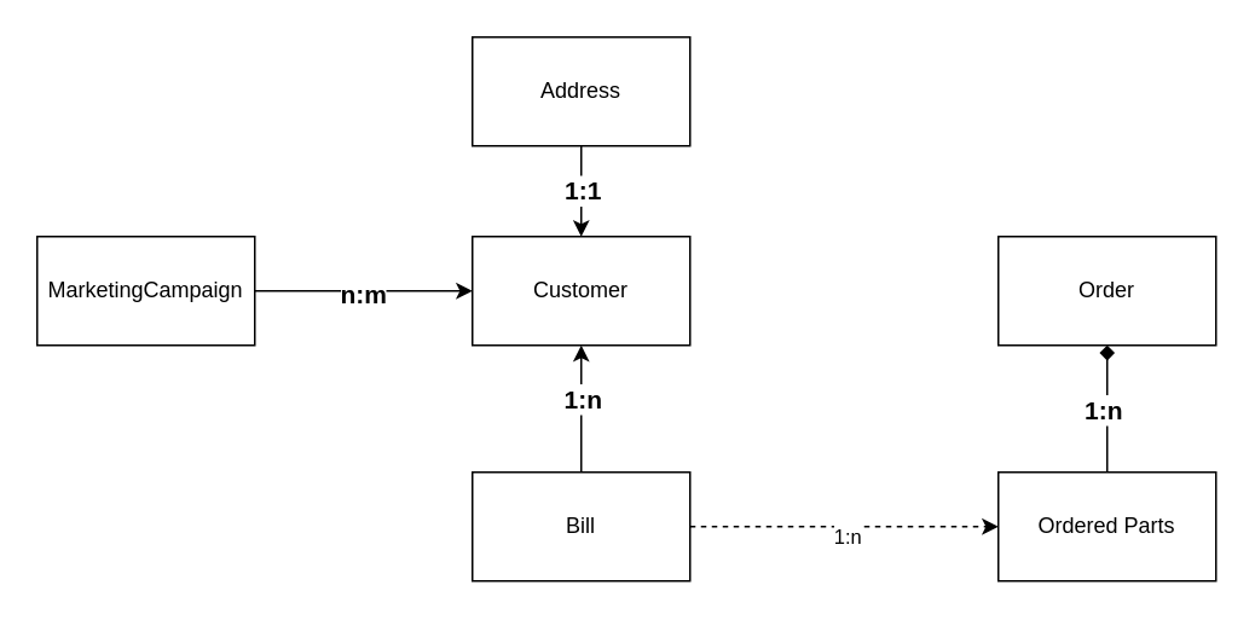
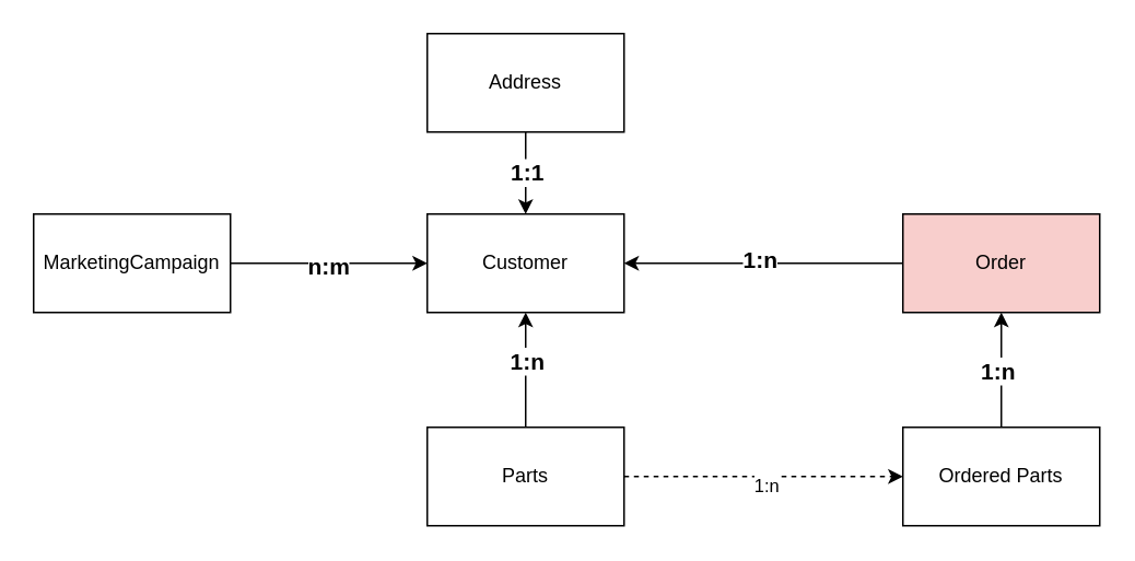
  <mxCell id="0" />
  <mxCell id="1" parent="0" />
  <mxCell id="2" value="Customer" style="rounded=0;whiteSpace=wrap;html=1;" parent="1" vertex="1"><mxGeometry x="260" y="130" width="120" height="60" as="geometry" /></mxCell>
  <mxCell id="3" style="edgeStyle=orthogonalEdgeStyle;rounded=0;orthogonalLoop=1;jettySize=auto;html=1;" parent="1" source="5" target="2" edge="1"><mxGeometry relative="1" as="geometry" /></mxCell>
  <mxCell id="4" value="1:1" style="edgeLabel;html=1;align=center;verticalAlign=middle;resizable=0;points=[];fontSize=14;fontStyle=1" parent="3" vertex="1" connectable="0"><mxGeometry x="-0.04" y="1" relative="1" as="geometry"><mxPoint x="-1" as="offset" /></mxGeometry></mxCell>
  <mxCell id="5" value="Address" style="rounded=0;whiteSpace=wrap;html=1;" parent="1" vertex="1"><mxGeometry x="260" y="20" width="120" height="60" as="geometry" /></mxCell>
- <mxCell id="8" value="Order" style="rounded=0;whiteSpace=wrap;html=1;" parent="1" vertex="1"><mxGeometry x="550" y="130" width="120" height="60" as="geometry" /></mxCell>
- <mxCell id="9" style="edgeStyle=orthogonalEdgeStyle;rounded=0;orthogonalLoop=1;jettySize=auto;html=1;entryX=0.5;entryY=1;entryDx=0;entryDy=0;endArrow=diamond;" parent="1" source="11" target="8" edge="1"><mxGeometry relative="1" as="geometry" /></mxCell>
+ <mxCell id="6" style="edgeStyle=orthogonalEdgeStyle;rounded=0;orthogonalLoop=1;jettySize=auto;html=1;" parent="1" source="8" target="2" edge="1"><mxGeometry relative="1" as="geometry" /></mxCell>
+ <mxCell id="7" value="1:n" style="edgeLabel;html=1;align=center;verticalAlign=middle;resizable=0;points=[];fontSize=14;fontStyle=1" parent="6" vertex="1" connectable="0"><mxGeometry x="0.035" y="-3" relative="1" as="geometry"><mxPoint as="offset" /></mxGeometry></mxCell>
+ <mxCell id="8" value="Order" style="rounded=0;whiteSpace=wrap;html=1;fillColor=#f8cecc;" parent="1" vertex="1"><mxGeometry x="550" y="130" width="120" height="60" as="geometry" /></mxCell>
+ <mxCell id="9" style="edgeStyle=orthogonalEdgeStyle;rounded=0;orthogonalLoop=1;jettySize=auto;html=1;entryX=0.5;entryY=1;entryDx=0;entryDy=0;" parent="1" source="11" target="8" edge="1"><mxGeometry relative="1" as="geometry" /></mxCell>
  <mxCell id="10" value="1:n" style="edgeLabel;html=1;align=center;verticalAlign=middle;resizable=0;points=[];fontSize=14;fontStyle=1" parent="9" vertex="1" connectable="0"><mxGeometry y="3" relative="1" as="geometry"><mxPoint as="offset" /></mxGeometry></mxCell>
  <mxCell id="11" value="Ordered Parts" style="rounded=0;whiteSpace=wrap;html=1;" parent="1" vertex="1"><mxGeometry x="550" y="260" width="120" height="60" as="geometry" /></mxCell>
  <mxCell id="12" style="edgeStyle=orthogonalEdgeStyle;rounded=0;orthogonalLoop=1;jettySize=auto;html=1;entryX=0.5;entryY=1;entryDx=0;entryDy=0;" parent="1" source="16" target="2" edge="1"><mxGeometry relative="1" as="geometry" /></mxCell>
  <mxCell id="13" value="1:n" style="edgeLabel;html=1;align=center;verticalAlign=middle;resizable=0;points=[];fontSize=14;fontStyle=1" parent="12" vertex="1" connectable="0"><mxGeometry x="0.171" y="3" relative="1" as="geometry"><mxPoint x="3" as="offset" /></mxGeometry></mxCell>
  <mxCell id="14" style="edgeStyle=orthogonalEdgeStyle;rounded=0;orthogonalLoop=1;jettySize=auto;html=1;dashed=1;" parent="1" source="16" target="11" edge="1"><mxGeometry relative="1" as="geometry" /></mxCell>
  <mxCell id="15" value="1:n" style="edgeLabel;html=1;align=center;verticalAlign=middle;resizable=0;points=[];" parent="14" vertex="1" connectable="0"><mxGeometry x="0.012" y="-5" relative="1" as="geometry"><mxPoint as="offset" /></mxGeometry></mxCell>
- <mxCell id="16" value="Bill" style="rounded=0;whiteSpace=wrap;html=1;" parent="1" vertex="1"><mxGeometry x="260" y="260" width="120" height="60" as="geometry" /></mxCell>
+ <mxCell id="16" value="Parts" style="rounded=0;whiteSpace=wrap;html=1;" parent="1" vertex="1"><mxGeometry x="260" y="260" width="120" height="60" as="geometry" /></mxCell>
  <mxCell id="17" style="edgeStyle=orthogonalEdgeStyle;rounded=0;orthogonalLoop=1;jettySize=auto;html=1;" parent="1" source="19" target="2" edge="1"><mxGeometry relative="1" as="geometry" /></mxCell>
  <mxCell id="18" value="n:m" style="edgeLabel;html=1;align=center;verticalAlign=middle;resizable=0;points=[];fontSize=14;fontStyle=1" parent="17" vertex="1" connectable="0"><mxGeometry x="-0.018" y="-1" relative="1" as="geometry"><mxPoint as="offset" /></mxGeometry></mxCell>
  <mxCell id="19" value="MarketingCampaign" style="rounded=0;whiteSpace=wrap;html=1;" parent="1" vertex="1"><mxGeometry x="20" y="130" width="120" height="60" as="geometry" /></mxCell>
